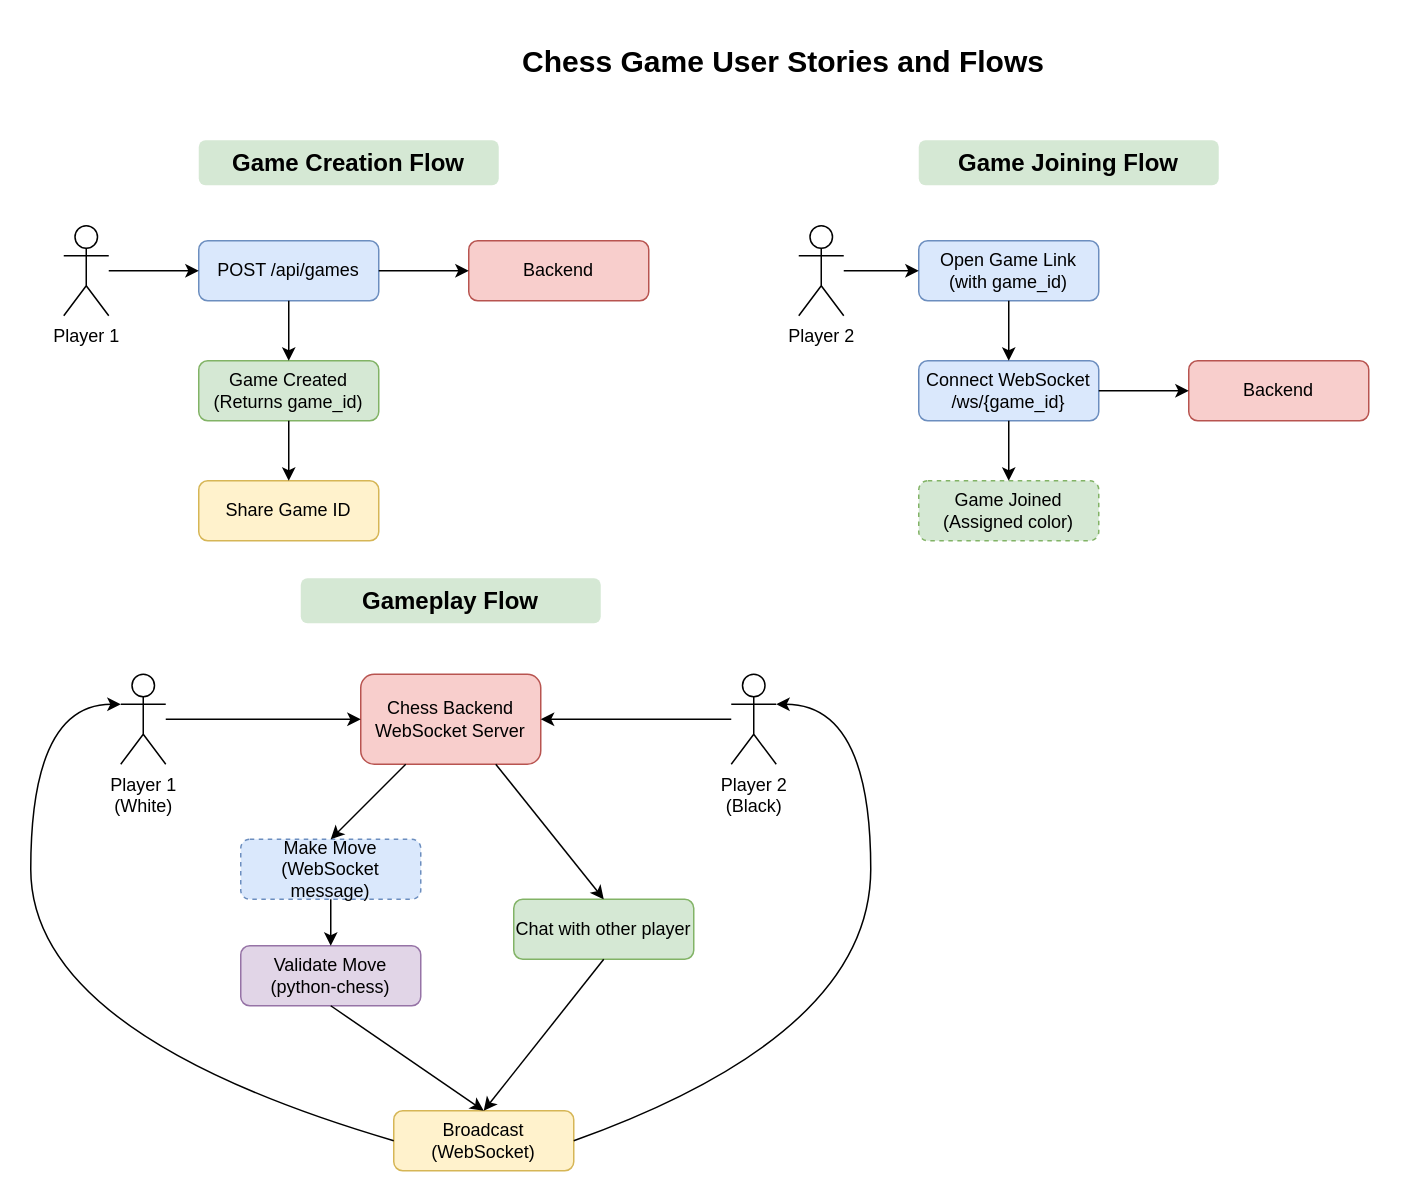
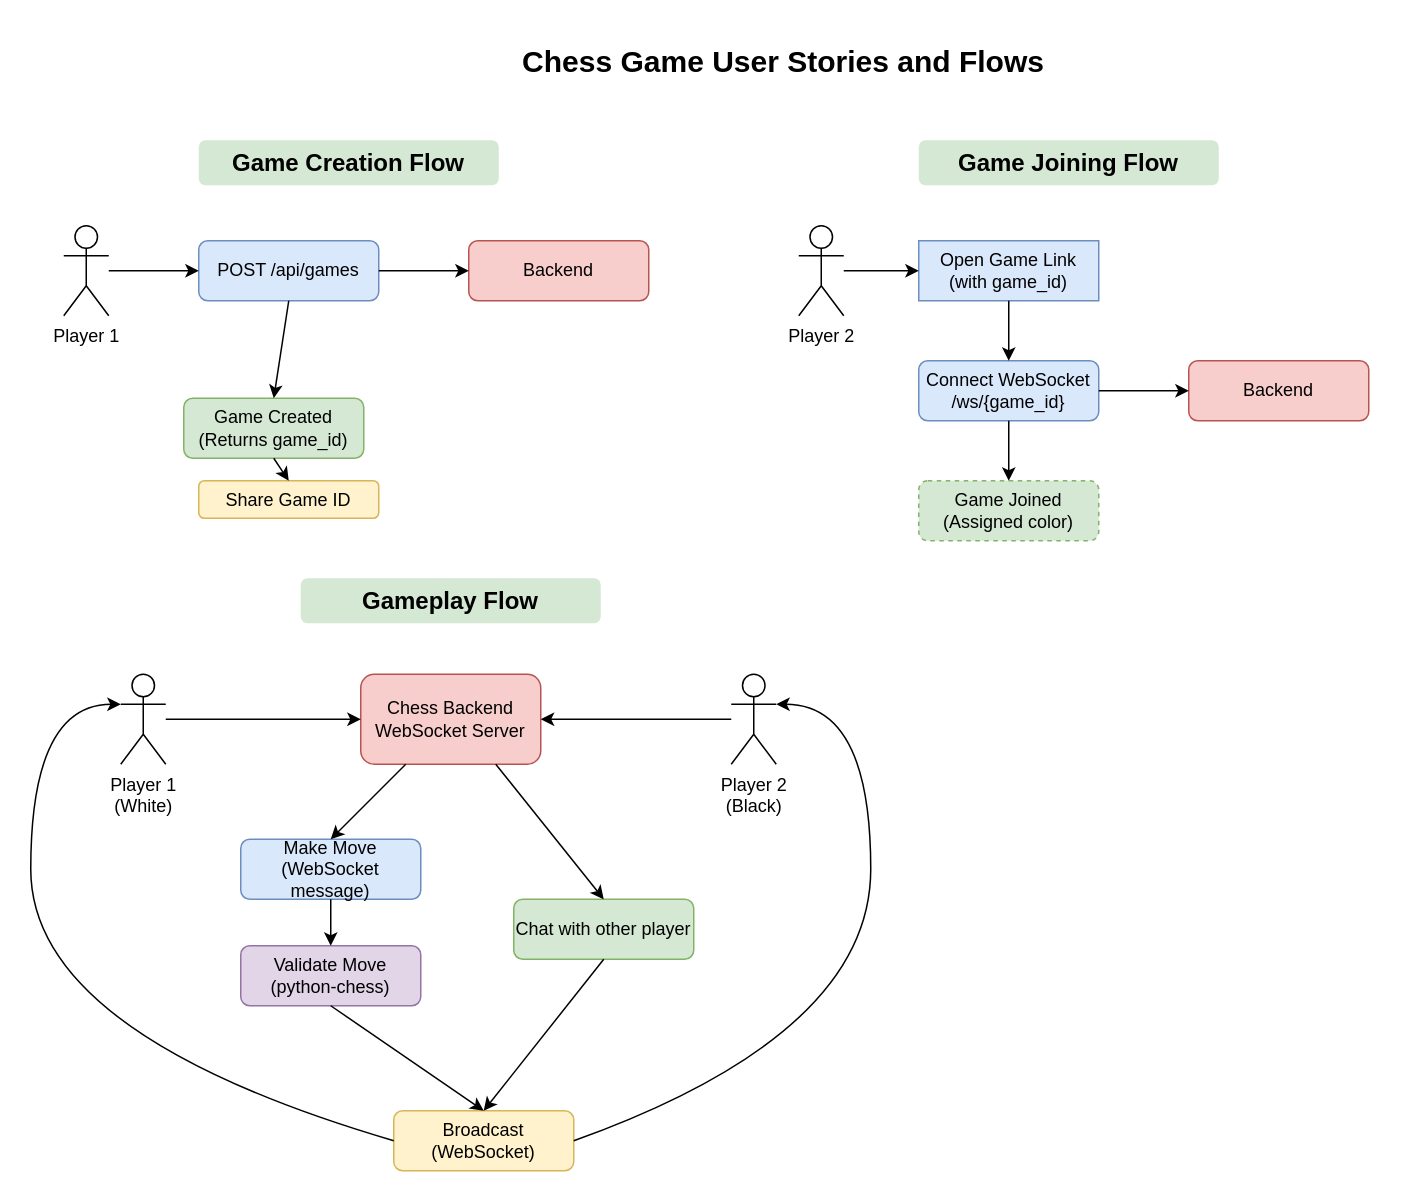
  <mxCell id="0" />
  <mxCell id="1" parent="0" />
  <mxCell id="2" value="Chess Game User Stories and Flows" style="text;html=1;strokeColor=none;fillColor=none;align=center;verticalAlign=middle;whiteSpace=wrap;rounded=0;fontSize=20;fontStyle=1" parent="1" vertex="1"><mxGeometry x="332" y="20" width="380" height="40" as="geometry" /></mxCell>
  <mxCell id="3" value="Game Creation Flow" style="text;html=1;strokeColor=none;fillColor=#d5e8d4;align=center;verticalAlign=middle;whiteSpace=wrap;rounded=1;fontSize=16;fontStyle=1" parent="1" vertex="1"><mxGeometry x="132" y="93" width="200" height="30" as="geometry" /></mxCell>
  <mxCell id="4" value="Player 1" style="shape=umlActor;verticalLabelPosition=bottom;verticalAlign=top;html=1;" parent="1" vertex="1"><mxGeometry x="42" y="150" width="30" height="60" as="geometry" /></mxCell>
  <mxCell id="5" value="POST /api/games" style="rounded=1;whiteSpace=wrap;html=1;fillColor=#dae8fc;strokeColor=#6c8ebf;" parent="1" vertex="1"><mxGeometry x="132" y="160" width="120" height="40" as="geometry" /></mxCell>
  <mxCell id="6" value="Backend" style="rounded=1;whiteSpace=wrap;html=1;fillColor=#f8cecc;strokeColor=#b85450;" parent="1" vertex="1"><mxGeometry x="312" y="160" width="120" height="40" as="geometry" /></mxCell>
- <mxCell id="7" value="Game Created&#10;(Returns game_id)" style="rounded=1;whiteSpace=wrap;html=1;fillColor=#d5e8d4;strokeColor=#82b366;" parent="1" vertex="1"><mxGeometry x="132" y="240" width="120" height="40" as="geometry" /></mxCell>
- <mxCell id="8" value="Share Game ID" style="rounded=1;whiteSpace=wrap;html=1;fillColor=#fff2cc;strokeColor=#d6b656;" parent="1" vertex="1"><mxGeometry x="132" y="320" width="120" height="40" as="geometry" /></mxCell>
+ <mxCell id="7" value="Game Created&#10;(Returns game_id)" style="rounded=1;whiteSpace=wrap;html=1;fillColor=#d5e8d4;strokeColor=#82b366;" parent="1" vertex="1"><mxGeometry x="122" y="265" width="120" height="40" as="geometry" /></mxCell>
+ <mxCell id="8" value="Share Game ID" style="rounded=1;whiteSpace=wrap;html=1;fillColor=#fff2cc;strokeColor=#d6b656;" parent="1" vertex="1"><mxGeometry x="132" y="320" width="120" height="25" as="geometry" /></mxCell>
  <mxCell id="9" value="" style="endArrow=classic;html=1;rounded=0;exitX=1;exitY=0.5;exitDx=0;exitDy=0;entryX=0;entryY=0.5;entryDx=0;entryDy=0;" parent="1" source="4" target="5" edge="1"><mxGeometry width="50" height="50" relative="1" as="geometry"><mxPoint x="492" y="410" as="sourcePoint" /><mxPoint x="542" y="360" as="targetPoint" /></mxGeometry></mxCell>
  <mxCell id="10" value="" style="endArrow=classic;html=1;rounded=0;exitX=1;exitY=0.5;exitDx=0;exitDy=0;entryX=0;entryY=0.5;entryDx=0;entryDy=0;" parent="1" source="5" target="6" edge="1"><mxGeometry width="50" height="50" relative="1" as="geometry"><mxPoint x="492" y="410" as="sourcePoint" /><mxPoint x="542" y="360" as="targetPoint" /></mxGeometry></mxCell>
  <mxCell id="11" value="" style="endArrow=classic;html=1;rounded=0;exitX=0.5;exitY=1;exitDx=0;exitDy=0;entryX=0.5;entryY=0;entryDx=0;entryDy=0;" parent="1" source="5" target="7" edge="1"><mxGeometry width="50" height="50" relative="1" as="geometry"><mxPoint x="492" y="410" as="sourcePoint" /><mxPoint x="542" y="360" as="targetPoint" /></mxGeometry></mxCell>
  <mxCell id="12" value="" style="endArrow=classic;html=1;rounded=0;exitX=0.5;exitY=1;exitDx=0;exitDy=0;entryX=0.5;entryY=0;entryDx=0;entryDy=0;" parent="1" source="7" target="8" edge="1"><mxGeometry width="50" height="50" relative="1" as="geometry"><mxPoint x="492" y="410" as="sourcePoint" /><mxPoint x="542" y="360" as="targetPoint" /></mxGeometry></mxCell>
  <mxCell id="13" value="Game Joining Flow" style="text;html=1;strokeColor=none;fillColor=#d5e8d4;align=center;verticalAlign=middle;whiteSpace=wrap;rounded=1;fontSize=16;fontStyle=1" parent="1" vertex="1"><mxGeometry x="612" y="93" width="200" height="30" as="geometry" /></mxCell>
  <mxCell id="14" value="Player 2" style="shape=umlActor;verticalLabelPosition=bottom;verticalAlign=top;html=1;" parent="1" vertex="1"><mxGeometry x="532" y="150" width="30" height="60" as="geometry" /></mxCell>
- <mxCell id="15" value="Open Game Link&#10;(with game_id)" style="rounded=1;whiteSpace=wrap;html=1;fillColor=#dae8fc;strokeColor=#6c8ebf;" parent="1" vertex="1"><mxGeometry x="612" y="160" width="120" height="40" as="geometry" /></mxCell>
+ <mxCell id="15" value="Open Game Link&#10;(with game_id)" style="whiteSpace=wrap;html=1;fillColor=#dae8fc;strokeColor=#6c8ebf;rounded=0;" parent="1" vertex="1"><mxGeometry x="612" y="160" width="120" height="40" as="geometry" /></mxCell>
  <mxCell id="16" value="Connect WebSocket&#10;/ws/{game_id}" style="rounded=1;whiteSpace=wrap;html=1;fillColor=#dae8fc;strokeColor=#6c8ebf;" parent="1" vertex="1"><mxGeometry x="612" y="240" width="120" height="40" as="geometry" /></mxCell>
  <mxCell id="17" value="Backend" style="rounded=1;whiteSpace=wrap;html=1;fillColor=#f8cecc;strokeColor=#b85450;" parent="1" vertex="1"><mxGeometry x="792" y="240" width="120" height="40" as="geometry" /></mxCell>
  <mxCell id="18" value="Game Joined&#10;(Assigned color)" style="rounded=1;whiteSpace=wrap;html=1;fillColor=#d5e8d4;strokeColor=#82b366;dashed=1;" parent="1" vertex="1"><mxGeometry x="612" y="320" width="120" height="40" as="geometry" /></mxCell>
  <mxCell id="19" value="" style="endArrow=classic;html=1;rounded=0;exitX=1;exitY=0.5;exitDx=0;exitDy=0;entryX=0;entryY=0.5;entryDx=0;entryDy=0;" parent="1" source="14" target="15" edge="1"><mxGeometry width="50" height="50" relative="1" as="geometry"><mxPoint x="492" y="410" as="sourcePoint" /><mxPoint x="542" y="360" as="targetPoint" /></mxGeometry></mxCell>
  <mxCell id="20" value="" style="endArrow=classic;html=1;rounded=0;exitX=0.5;exitY=1;exitDx=0;exitDy=0;entryX=0.5;entryY=0;entryDx=0;entryDy=0;" parent="1" source="15" target="16" edge="1"><mxGeometry width="50" height="50" relative="1" as="geometry"><mxPoint x="492" y="410" as="sourcePoint" /><mxPoint x="542" y="360" as="targetPoint" /></mxGeometry></mxCell>
  <mxCell id="21" value="" style="endArrow=classic;html=1;rounded=0;exitX=1;exitY=0.5;exitDx=0;exitDy=0;entryX=0;entryY=0.5;entryDx=0;entryDy=0;" parent="1" source="16" target="17" edge="1"><mxGeometry width="50" height="50" relative="1" as="geometry"><mxPoint x="492" y="410" as="sourcePoint" /><mxPoint x="542" y="360" as="targetPoint" /></mxGeometry></mxCell>
  <mxCell id="22" value="" style="endArrow=classic;html=1;rounded=0;exitX=0.5;exitY=1;exitDx=0;exitDy=0;entryX=0.5;entryY=0;entryDx=0;entryDy=0;" parent="1" source="16" target="18" edge="1"><mxGeometry width="50" height="50" relative="1" as="geometry"><mxPoint x="492" y="410" as="sourcePoint" /><mxPoint x="542" y="360" as="targetPoint" /></mxGeometry></mxCell>
  <mxCell id="23" value="Gameplay Flow" style="text;html=1;strokeColor=none;fillColor=#d5e8d4;align=center;verticalAlign=middle;whiteSpace=wrap;rounded=1;fontSize=16;fontStyle=1" parent="1" vertex="1"><mxGeometry x="200" y="385" width="200" height="30" as="geometry" /></mxCell>
  <mxCell id="24" value="Player 1&#10;(White)" style="shape=umlActor;verticalLabelPosition=bottom;verticalAlign=top;html=1;" parent="1" vertex="1"><mxGeometry x="80" y="449" width="30" height="60" as="geometry" /></mxCell>
  <mxCell id="25" value="Player 2&#10;(Black)" style="shape=umlActor;verticalLabelPosition=bottom;verticalAlign=top;html=1;" parent="1" vertex="1"><mxGeometry x="487" y="449" width="30" height="60" as="geometry" /></mxCell>
  <mxCell id="26" value="Chess Backend&#10;WebSocket Server" style="rounded=1;whiteSpace=wrap;html=1;fillColor=#f8cecc;strokeColor=#b85450;" parent="1" vertex="1"><mxGeometry x="240" y="449" width="120" height="60" as="geometry" /></mxCell>
- <mxCell id="27" value="Make Move&#10;(WebSocket message)" style="rounded=1;whiteSpace=wrap;html=1;fillColor=#dae8fc;strokeColor=#6c8ebf;dashed=1;" parent="1" vertex="1"><mxGeometry x="160" y="559" width="120" height="40" as="geometry" /></mxCell>
+ <mxCell id="27" value="Make Move&#10;(WebSocket message)" style="rounded=1;whiteSpace=wrap;html=1;fillColor=#dae8fc;strokeColor=#6c8ebf;" parent="1" vertex="1"><mxGeometry x="160" y="559" width="120" height="40" as="geometry" /></mxCell>
  <mxCell id="28" value="Validate Move&#10;(python-chess)" style="rounded=1;whiteSpace=wrap;html=1;fillColor=#e1d5e7;strokeColor=#9673a6;" parent="1" vertex="1"><mxGeometry x="160" y="630" width="120" height="40" as="geometry" /></mxCell>
  <mxCell id="29" value="Broadcast&lt;br&gt;(WebSocket)" style="rounded=1;whiteSpace=wrap;html=1;fillColor=#fff2cc;strokeColor=#d6b656;" parent="1" vertex="1"><mxGeometry x="262" y="740" width="120" height="40" as="geometry" /></mxCell>
  <mxCell id="30" value="Chat with other player" style="rounded=1;whiteSpace=wrap;html=1;fillColor=#d5e8d4;strokeColor=#82b366;" parent="1" vertex="1"><mxGeometry x="342" y="599" width="120" height="40" as="geometry" /></mxCell>
  <mxCell id="31" value="" style="endArrow=classic;html=1;rounded=0;exitX=1;exitY=0.5;exitDx=0;exitDy=0;entryX=0;entryY=0.5;entryDx=0;entryDy=0;" parent="1" source="24" target="26" edge="1"><mxGeometry width="50" height="50" relative="1" as="geometry"><mxPoint x="320" y="509" as="sourcePoint" /><mxPoint x="370" y="459" as="targetPoint" /></mxGeometry></mxCell>
  <mxCell id="32" value="" style="endArrow=classic;html=1;rounded=0;exitX=0;exitY=0.5;exitDx=0;exitDy=0;entryX=1;entryY=0.5;entryDx=0;entryDy=0;" parent="1" source="25" target="26" edge="1"><mxGeometry width="50" height="50" relative="1" as="geometry"><mxPoint x="320" y="509" as="sourcePoint" /><mxPoint x="370" y="459" as="targetPoint" /></mxGeometry></mxCell>
  <mxCell id="33" value="" style="endArrow=classic;html=1;rounded=0;exitX=0.25;exitY=1;exitDx=0;exitDy=0;entryX=0.5;entryY=0;entryDx=0;entryDy=0;" parent="1" source="26" target="27" edge="1"><mxGeometry width="50" height="50" relative="1" as="geometry"><mxPoint x="320" y="609" as="sourcePoint" /><mxPoint x="370" y="559" as="targetPoint" /></mxGeometry></mxCell>
  <mxCell id="34" value="" style="endArrow=classic;html=1;rounded=0;exitX=0.75;exitY=1;exitDx=0;exitDy=0;entryX=0.5;entryY=0;entryDx=0;entryDy=0;" parent="1" source="26" target="30" edge="1"><mxGeometry width="50" height="50" relative="1" as="geometry"><mxPoint x="320" y="609" as="sourcePoint" /><mxPoint x="370" y="559" as="targetPoint" /></mxGeometry></mxCell>
  <mxCell id="35" value="" style="endArrow=classic;html=1;rounded=0;exitX=0.5;exitY=1;exitDx=0;exitDy=0;entryX=0.5;entryY=0;entryDx=0;entryDy=0;" parent="1" source="27" target="28" edge="1"><mxGeometry width="50" height="50" relative="1" as="geometry"><mxPoint x="320" y="609" as="sourcePoint" /><mxPoint x="370" y="559" as="targetPoint" /></mxGeometry></mxCell>
  <mxCell id="36" value="" style="endArrow=classic;html=1;rounded=0;exitX=0.5;exitY=1;exitDx=0;exitDy=0;entryX=0.5;entryY=0;entryDx=0;entryDy=0;" parent="1" source="28" target="29" edge="1"><mxGeometry width="50" height="50" relative="1" as="geometry"><mxPoint x="320" y="609" as="sourcePoint" /><mxPoint x="300" y="719" as="targetPoint" /></mxGeometry></mxCell>
  <mxCell id="37" value="" style="endArrow=classic;html=1;rounded=0;curved=1;entryX=0;entryY=0.333;entryDx=0;entryDy=0;entryPerimeter=0;exitX=0;exitY=0.5;exitDx=0;exitDy=0;" parent="1" source="29" target="24" edge="1"><mxGeometry width="50" height="50" relative="1" as="geometry"><mxPoint x="262" y="750" as="sourcePoint" /><mxPoint x="370" y="559" as="targetPoint" /><Array as="points"><mxPoint x="20" y="689" /><mxPoint x="20" y="469" /></Array></mxGeometry></mxCell>
  <mxCell id="38" value="" style="endArrow=classic;html=1;rounded=0;curved=1;entryX=1;entryY=0.333;entryDx=0;entryDy=0;entryPerimeter=0;exitX=1;exitY=0.5;exitDx=0;exitDy=0;" parent="1" source="29" target="25" edge="1"><mxGeometry width="50" height="50" relative="1" as="geometry"><mxPoint x="442" y="770" as="sourcePoint" /><mxPoint x="370" y="559" as="targetPoint" /><Array as="points"><mxPoint x="580" y="689" /><mxPoint x="580" y="469" /></Array></mxGeometry></mxCell>
  <mxCell id="39" style="edgeStyle=orthogonalEdgeStyle;rounded=0;orthogonalLoop=1;jettySize=auto;html=1;exitX=0.5;exitY=1;exitDx=0;exitDy=0;" parent="1" source="30" target="30" edge="1"><mxGeometry relative="1" as="geometry" /></mxCell>
  <mxCell id="40" value="" style="endArrow=classic;html=1;rounded=0;exitX=0.5;exitY=1;exitDx=0;exitDy=0;entryX=0.5;entryY=0;entryDx=0;entryDy=0;" parent="1" source="30" target="29" edge="1"><mxGeometry width="50" height="50" relative="1" as="geometry"><mxPoint x="292" y="650" as="sourcePoint" /><mxPoint x="412" y="670" as="targetPoint" /></mxGeometry></mxCell>
